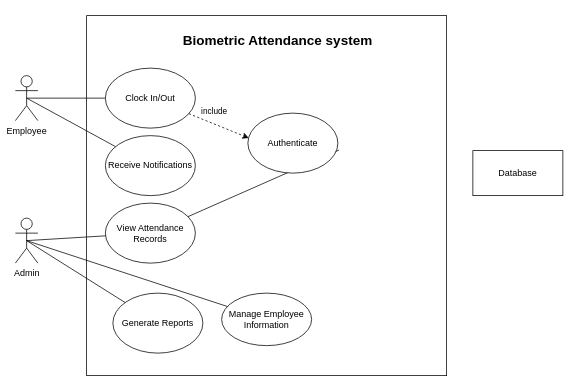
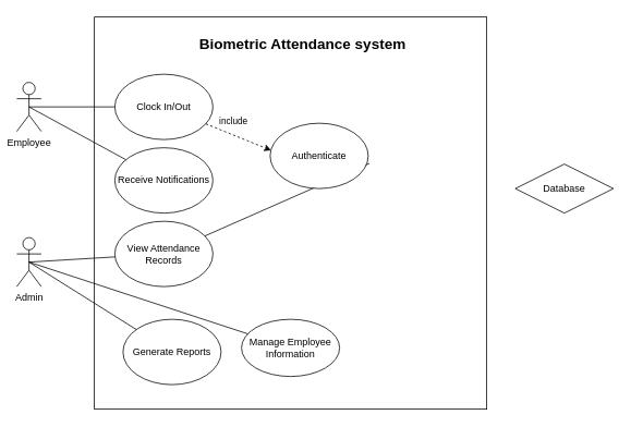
  <mxCell id="0" />
  <mxCell id="1" parent="0" />
  <mxCell id="2" value="" style="whiteSpace=wrap;html=1;aspect=fixed;" parent="1" vertex="1"><mxGeometry x="115" y="20" width="480" height="480" as="geometry" /></mxCell>
  <mxCell id="3" style="rounded=0;orthogonalLoop=1;jettySize=auto;html=1;exitX=0.5;exitY=0.5;exitDx=0;exitDy=0;exitPerimeter=0;endArrow=none;endFill=0;" parent="1" source="4" target="7" edge="1"><mxGeometry relative="1" as="geometry" /></mxCell>
  <mxCell id="4" value="Employee" style="shape=umlActor;verticalLabelPosition=bottom;verticalAlign=top;html=1;outlineConnect=0;" parent="1" vertex="1"><mxGeometry x="20" y="100" width="30" height="60" as="geometry" /></mxCell>
  <mxCell id="5" value="Admin" style="shape=umlActor;verticalLabelPosition=bottom;verticalAlign=top;html=1;outlineConnect=0;" parent="1" vertex="1"><mxGeometry x="20" y="290" width="30" height="60" as="geometry" /></mxCell>
  <mxCell id="6" value="View Attendance Records" style="ellipse;whiteSpace=wrap;html=1;" parent="1" vertex="1"><mxGeometry x="140" y="270" width="120" height="80" as="geometry" /></mxCell>
  <mxCell id="7" value="Clock In/Out" style="ellipse;whiteSpace=wrap;html=1;" parent="1" vertex="1"><mxGeometry x="140" y="90" width="120" height="80" as="geometry" /></mxCell>
  <mxCell id="8" value="Receive Notifications" style="ellipse;whiteSpace=wrap;html=1;" parent="1" vertex="1"><mxGeometry x="140" y="180" width="120" height="80" as="geometry" /></mxCell>
  <mxCell id="9" value="Manage Employee Information" style="ellipse;whiteSpace=wrap;html=1;" parent="1" vertex="1"><mxGeometry x="295" y="390" width="120" height="70" as="geometry" /></mxCell>
  <mxCell id="10" value="Generate Reports" style="ellipse;whiteSpace=wrap;html=1;" parent="1" vertex="1"><mxGeometry x="150" y="390" width="120" height="80" as="geometry" /></mxCell>
- <mxCell id="11" value="Database" style="rounded=0;whiteSpace=wrap;html=1;" parent="1" vertex="1"><mxGeometry x="630" y="200" width="120" height="60" as="geometry" /></mxCell>
+ <mxCell id="11" value="Database" style="rhombus;whiteSpace=wrap;html=1;" parent="1" vertex="1"><mxGeometry x="630" y="200" width="120" height="60" as="geometry" /></mxCell>
  <mxCell id="12" style="rounded=0;orthogonalLoop=1;jettySize=auto;html=1;exitX=0.5;exitY=0.5;exitDx=0;exitDy=0;exitPerimeter=0;endArrow=none;endFill=0;" parent="1" source="4" target="8" edge="1"><mxGeometry relative="1" as="geometry"><mxPoint x="45" y="140" as="sourcePoint" /><mxPoint x="155" y="107" as="targetPoint" /></mxGeometry></mxCell>
  <mxCell id="13" style="rounded=0;orthogonalLoop=1;jettySize=auto;html=1;exitX=0.5;exitY=0.5;exitDx=0;exitDy=0;exitPerimeter=0;endArrow=none;endFill=0;" parent="1" source="5" target="10" edge="1"><mxGeometry relative="1" as="geometry"><mxPoint x="34" y="334" as="sourcePoint" /><mxPoint x="150" y="390" as="targetPoint" /></mxGeometry></mxCell>
  <mxCell id="14" style="rounded=0;orthogonalLoop=1;jettySize=auto;html=1;exitX=0.5;exitY=0.5;exitDx=0;exitDy=0;exitPerimeter=0;endArrow=none;endFill=0;" parent="1" source="5" target="9" edge="1"><mxGeometry relative="1" as="geometry"><mxPoint x="44" y="344" as="sourcePoint" /><mxPoint x="174" y="415" as="targetPoint" /></mxGeometry></mxCell>
  <mxCell id="15" style="rounded=0;orthogonalLoop=1;jettySize=auto;html=1;exitX=0.5;exitY=0.5;exitDx=0;exitDy=0;exitPerimeter=0;endArrow=none;endFill=0;" parent="1" source="5" target="6" edge="1"><mxGeometry relative="1" as="geometry"><mxPoint x="54" y="354" as="sourcePoint" /><mxPoint x="184" y="425" as="targetPoint" /></mxGeometry></mxCell>
  <mxCell id="16" value="" style="endArrow=none;html=1;rounded=0;exitX=1.013;exitY=0.615;exitDx=0;exitDy=0;exitPerimeter=0;" parent="1" source="17" target="6" edge="1"><mxGeometry width="50" height="50" relative="1" as="geometry"><mxPoint x="330" y="220" as="sourcePoint" /><mxPoint x="380" y="170" as="targetPoint" /></mxGeometry></mxCell>
  <mxCell id="17" value="Authenticate" style="ellipse;whiteSpace=wrap;html=1;" parent="1" vertex="1"><mxGeometry x="330" y="150" width="120" height="80" as="geometry" /></mxCell>
  <mxCell id="18" value="" style="endArrow=classic;html=1;rounded=0;entryX=0.01;entryY=0.415;entryDx=0;entryDy=0;entryPerimeter=0;strokeColor=default;dashed=1;" parent="1" source="7" target="17" edge="1"><mxGeometry width="50" height="50" relative="1" as="geometry"><mxPoint x="330" y="220" as="sourcePoint" /><mxPoint x="380" y="170" as="targetPoint" /></mxGeometry></mxCell>
  <mxCell id="19" value="include" style="edgeLabel;html=1;align=center;verticalAlign=middle;resizable=0;points=[];" parent="18" vertex="1" connectable="0"><mxGeometry x="-0.33" y="-4" relative="1" as="geometry"><mxPoint x="8" y="-18" as="offset" /></mxGeometry></mxCell>
  <mxCell id="20" value="&lt;h1 style=&quot;margin-top: 0px;&quot;&gt;&lt;font style=&quot;font-size: 18px;&quot;&gt;Biometric Attendance system&lt;/font&gt;&lt;/h1&gt;" style="text;html=1;whiteSpace=wrap;overflow=hidden;rounded=0;align=center;" vertex="1" parent="1"><mxGeometry x="210" y="30" width="320" height="40" as="geometry" /></mxCell>
